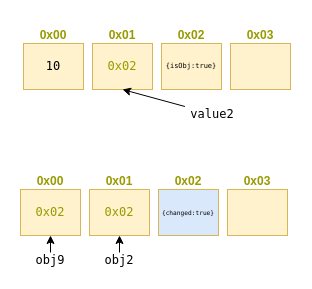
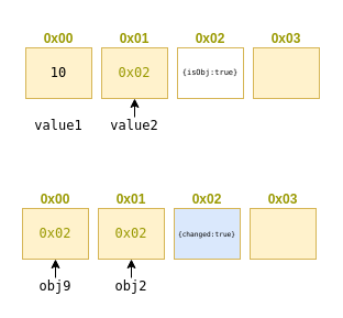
  <mxCell id="0" />
  <mxCell id="1" parent="0" />
  <mxCell id="2" value="&lt;pre&gt;10&lt;/pre&gt;" style="rounded=0;whiteSpace=wrap;html=1;fillColor=#fff2cc;strokeColor=#d6b656;" vertex="1" parent="1"><mxGeometry x="23" y="43" width="60" height="46" as="geometry" /></mxCell>
  <mxCell id="3" value="" style="rounded=0;whiteSpace=wrap;html=1;fillColor=#fff2cc;strokeColor=#d6b656;" vertex="1" parent="1"><mxGeometry x="92" y="43" width="60" height="46" as="geometry" /></mxCell>
- <mxCell id="4" value="&lt;pre style=&quot;font-size: 7px&quot;&gt;{&lt;span&gt;&lt;/span&gt;&lt;span class=&quot;pl-c1&quot;&gt;isObj&lt;/span&gt;:&lt;span class=&quot;pl-c1&quot;&gt;true&lt;/span&gt;}&lt;/pre&gt;" style="rounded=0;whiteSpace=wrap;html=1;fillColor=#fff2cc;strokeColor=#d6b656;" vertex="1" parent="1"><mxGeometry x="161" y="43" width="60" height="46" as="geometry" /></mxCell>
+ <mxCell id="4" value="&lt;pre style=&quot;font-size: 7px&quot;&gt;{&lt;span&gt;&lt;/span&gt;&lt;span class=&quot;pl-c1&quot;&gt;isObj&lt;/span&gt;:&lt;span class=&quot;pl-c1&quot;&gt;true&lt;/span&gt;}&lt;/pre&gt;" style="rounded=0;whiteSpace=wrap;html=1;fillColor=#ffffff;strokeColor=#d6b656;" vertex="1" parent="1"><mxGeometry x="161" y="43" width="60" height="46" as="geometry" /></mxCell>
  <mxCell id="5" value="" style="rounded=0;whiteSpace=wrap;html=1;fillColor=#fff2cc;strokeColor=#d6b656;" vertex="1" parent="1"><mxGeometry x="230" y="43" width="60" height="46" as="geometry" /></mxCell>
  <mxCell id="6" value="&lt;font color=&quot;#999900&quot;&gt;&lt;b&gt;0x00&lt;/b&gt;&lt;/font&gt;" style="text;html=1;strokeColor=none;fillColor=none;align=center;verticalAlign=middle;whiteSpace=wrap;rounded=0;" vertex="1" parent="1"><mxGeometry x="23" y="20" width="60" height="30" as="geometry" /></mxCell>
  <mxCell id="7" value="&lt;font color=&quot;#999900&quot;&gt;&lt;b&gt;0x01&lt;/b&gt;&lt;/font&gt;" style="text;html=1;strokeColor=none;fillColor=none;align=center;verticalAlign=middle;whiteSpace=wrap;rounded=0;" vertex="1" parent="1"><mxGeometry x="92" y="20" width="60" height="30" as="geometry" /></mxCell>
  <mxCell id="8" value="&lt;font color=&quot;#999900&quot;&gt;&lt;b&gt;0x02&lt;/b&gt;&lt;/font&gt;" style="text;html=1;strokeColor=none;fillColor=none;align=center;verticalAlign=middle;whiteSpace=wrap;rounded=0;" vertex="1" parent="1"><mxGeometry x="161" y="20" width="60" height="30" as="geometry" /></mxCell>
  <mxCell id="9" value="&lt;font color=&quot;#999900&quot;&gt;&lt;b&gt;0x03&lt;/b&gt;&lt;/font&gt;" style="text;html=1;strokeColor=none;fillColor=none;align=center;verticalAlign=middle;whiteSpace=wrap;rounded=0;" vertex="1" parent="1"><mxGeometry x="230" y="20" width="60" height="30" as="geometry" /></mxCell>
+ <mxCell id="10" value="&lt;pre class=&quot;rgh-observing-whitespace rgh-linkified-code&quot;&gt;&lt;span&gt;&lt;/span&gt;&lt;span class=&quot;pl-s1&quot;&gt;value1&lt;/span&gt;&lt;span&gt;&lt;/span&gt;&lt;/pre&gt;" style="text;html=1;strokeColor=none;fillColor=none;align=center;verticalAlign=middle;whiteSpace=wrap;rounded=0;" vertex="1" parent="1"><mxGeometry x="23" y="106" width="60" height="15" as="geometry" /></mxCell>
  <mxCell id="11" value="&lt;pre&gt;&lt;font color=&quot;#999900&quot;&gt;0x02&lt;/font&gt;&lt;/pre&gt;" style="text;html=1;strokeColor=none;fillColor=none;align=center;verticalAlign=middle;whiteSpace=wrap;rounded=0;gradientColor=none;" vertex="1" parent="1"><mxGeometry x="102" y="54" width="40" height="24" as="geometry" /></mxCell>
  <mxCell id="12" style="edgeStyle=none;rounded=0;orthogonalLoop=1;jettySize=auto;html=1;fontSize=7;fontColor=#999900;" edge="1" parent="1" source="13"><mxGeometry relative="1" as="geometry"><mxPoint x="122" y="89" as="targetPoint" /></mxGeometry></mxCell>
- <mxCell id="13" value="&lt;pre class=&quot;rgh-observing-whitespace rgh-linkified-code&quot;&gt;&lt;span&gt;&lt;/span&gt;&lt;span class=&quot;pl-s1&quot;&gt;value2&lt;/span&gt;&lt;span&gt;&lt;/span&gt;&lt;/pre&gt;" style="text;html=1;strokeColor=none;fillColor=none;align=center;verticalAlign=middle;whiteSpace=wrap;rounded=0;" vertex="1" parent="1"><mxGeometry x="182" y="106" width="60" height="15" as="geometry" /></mxCell>
+ <mxCell id="13" value="&lt;pre class=&quot;rgh-observing-whitespace rgh-linkified-code&quot;&gt;&lt;span&gt;&lt;/span&gt;&lt;span class=&quot;pl-s1&quot;&gt;value2&lt;/span&gt;&lt;span&gt;&lt;/span&gt;&lt;/pre&gt;" style="text;html=1;strokeColor=none;fillColor=none;align=center;verticalAlign=middle;whiteSpace=wrap;rounded=0;" vertex="1" parent="1"><mxGeometry x="92" y="106" width="60" height="15" as="geometry" /></mxCell>
  <mxCell id="14" value="&lt;pre&gt;&lt;br&gt;&lt;/pre&gt;" style="rounded=0;whiteSpace=wrap;html=1;fillColor=#fff2cc;strokeColor=#d6b656;" vertex="1" parent="1"><mxGeometry x="20" y="189" width="60" height="46" as="geometry" /></mxCell>
  <mxCell id="15" value="" style="rounded=0;whiteSpace=wrap;html=1;fillColor=#fff2cc;strokeColor=#d6b656;" vertex="1" parent="1"><mxGeometry x="89" y="189" width="60" height="46" as="geometry" /></mxCell>
  <mxCell id="16" value="&lt;pre style=&quot;font-size: 6.2px&quot;&gt;{changed:true}&lt;/pre&gt;" style="rounded=0;whiteSpace=wrap;html=1;fillColor=#dae8fc;strokeColor=#d6b656;" vertex="1" parent="1"><mxGeometry x="158" y="189" width="60" height="46" as="geometry" /></mxCell>
  <mxCell id="17" value="" style="rounded=0;whiteSpace=wrap;html=1;fillColor=#fff2cc;strokeColor=#d6b656;" vertex="1" parent="1"><mxGeometry x="227" y="189" width="60" height="46" as="geometry" /></mxCell>
  <mxCell id="18" value="&lt;font color=&quot;#999900&quot;&gt;&lt;b&gt;0x00&lt;/b&gt;&lt;/font&gt;" style="text;html=1;strokeColor=none;fillColor=none;align=center;verticalAlign=middle;whiteSpace=wrap;rounded=0;" vertex="1" parent="1"><mxGeometry x="20" y="166" width="60" height="30" as="geometry" /></mxCell>
  <mxCell id="19" value="&lt;font color=&quot;#999900&quot;&gt;&lt;b&gt;0x01&lt;/b&gt;&lt;/font&gt;" style="text;html=1;strokeColor=none;fillColor=none;align=center;verticalAlign=middle;whiteSpace=wrap;rounded=0;" vertex="1" parent="1"><mxGeometry x="89" y="166" width="60" height="30" as="geometry" /></mxCell>
  <mxCell id="20" value="&lt;font color=&quot;#999900&quot;&gt;&lt;b&gt;0x02&lt;/b&gt;&lt;/font&gt;" style="text;html=1;strokeColor=none;fillColor=none;align=center;verticalAlign=middle;whiteSpace=wrap;rounded=0;" vertex="1" parent="1"><mxGeometry x="158" y="166" width="60" height="30" as="geometry" /></mxCell>
  <mxCell id="21" value="&lt;font color=&quot;#999900&quot;&gt;&lt;b&gt;0x03&lt;/b&gt;&lt;/font&gt;" style="text;html=1;strokeColor=none;fillColor=none;align=center;verticalAlign=middle;whiteSpace=wrap;rounded=0;" vertex="1" parent="1"><mxGeometry x="227" y="166" width="60" height="30" as="geometry" /></mxCell>
  <mxCell id="22" style="edgeStyle=none;rounded=0;orthogonalLoop=1;jettySize=auto;html=1;fontSize=7;fontColor=#999900;" edge="1" parent="1" source="23" target="14"><mxGeometry relative="1" as="geometry" /></mxCell>
  <mxCell id="23" value="&lt;pre class=&quot;rgh-observing-whitespace rgh-linkified-code&quot;&gt;obj&lt;span class=&quot;pl-s1&quot;&gt;9&lt;/span&gt;&lt;span&gt;&lt;/span&gt;&lt;/pre&gt;" style="text;html=1;strokeColor=none;fillColor=none;align=center;verticalAlign=middle;whiteSpace=wrap;rounded=0;" vertex="1" parent="1"><mxGeometry x="20" y="252" width="60" height="15" as="geometry" /></mxCell>
  <mxCell id="24" value="&lt;pre&gt;&lt;font color=&quot;#999900&quot;&gt;0x02&lt;/font&gt;&lt;/pre&gt;" style="text;html=1;strokeColor=none;fillColor=none;align=center;verticalAlign=middle;whiteSpace=wrap;rounded=0;gradientColor=none;" vertex="1" parent="1"><mxGeometry x="99" y="200" width="40" height="24" as="geometry" /></mxCell>
  <mxCell id="25" style="edgeStyle=none;rounded=0;orthogonalLoop=1;jettySize=auto;html=1;fontSize=7;fontColor=#999900;" edge="1" parent="1" source="26"><mxGeometry relative="1" as="geometry"><mxPoint x="119" y="235" as="targetPoint" /></mxGeometry></mxCell>
  <mxCell id="26" value="&lt;pre class=&quot;rgh-observing-whitespace rgh-linkified-code&quot;&gt;obj&lt;span class=&quot;pl-s1&quot;&gt;2&lt;/span&gt;&lt;span&gt;&lt;/span&gt;&lt;/pre&gt;" style="text;html=1;strokeColor=none;fillColor=none;align=center;verticalAlign=middle;whiteSpace=wrap;rounded=0;" vertex="1" parent="1"><mxGeometry x="89" y="252" width="60" height="15" as="geometry" /></mxCell>
  <mxCell id="27" value="&lt;pre&gt;&lt;font color=&quot;#999900&quot;&gt;0x02&lt;/font&gt;&lt;/pre&gt;" style="text;html=1;strokeColor=none;fillColor=none;align=center;verticalAlign=middle;whiteSpace=wrap;rounded=0;gradientColor=none;" vertex="1" parent="1"><mxGeometry x="30" y="200" width="40" height="24" as="geometry" /></mxCell>
